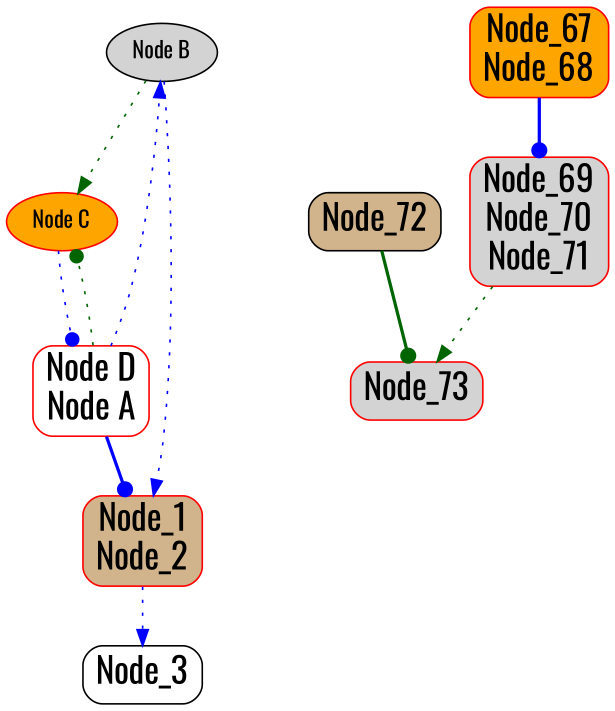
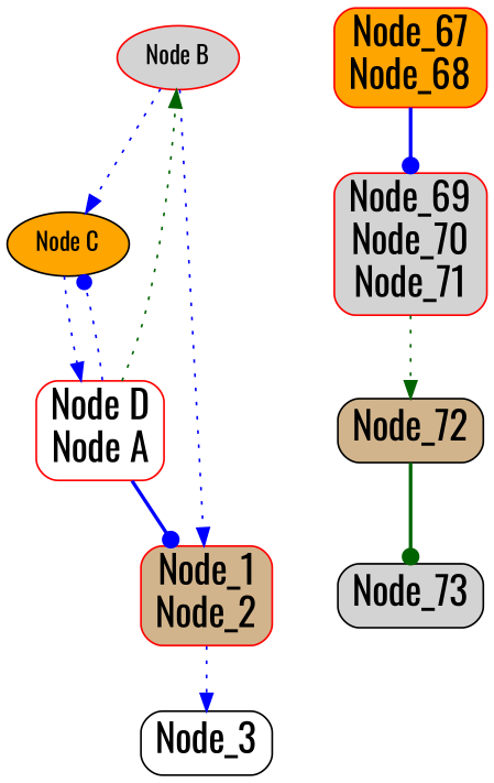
  digraph {
    fontname=Oswald
    node [fillcolor=lightgrey fontname=Oswald fontsize=22 shape=Mrecord style=filled]
    edge [arrowhead=dot color=blue fontname=Oswald style=dotted]
    n1 [fillcolor=white label=Node_3]
    n2 [fillcolor=tan label=Node_72]
-   n3 [label=Node_73 color=red]
-   n4 [label="Node B" fontsize="" shape=""]
-   n5 [fillcolor=orange label="Node C" color=red fontsize="" shape=""]
+   n3 [label=Node_73]
+   n4 [label="Node B" color=red fontsize="" shape=""]
+   n5 [fillcolor=orange label="Node C" fontsize="" shape=""]
    n6 [color=red fillcolor=tan label="Node_1\nNode_2"]
    n7 [color=red fillcolor=white label="Node D\nNode A"]
    n8 [color=red fillcolor=orange label="Node_67\nNode_68"]
    n9 [color=red label="Node_69\nNode_70\nNode_71"]
    subgraph sub_1 {
      label=sub_graph_1
      n1
    }
    subgraph sub_2 {
      label=sub_graph_2
      n2
      n3
    }
    n2 -> n3 [color=darkgreen style=bold]
-   n4 -> n5 [arrowhead=normal color=darkgreen]
+   n4 -> n5 [arrowhead=normal]
    n4 -> n6 [arrowhead=normal]
-   n5 -> n7
+   n5 -> n7 [arrowhead=normal]
    n6 -> n1 [arrowhead=normal]
-   n7 -> n4 [arrowhead=normal]
-   n7 -> n5 [color=darkgreen]
+   n7 -> n4 [arrowhead=normal color=darkgreen]
+   n7 -> n5
    n7 -> n6 [style=bold]
    n8 -> n9 [style=bold]
-   n9 -> n3 [arrowhead=normal color=darkgreen]
+   n9 -> n2 [arrowhead=normal color=darkgreen]
  }
